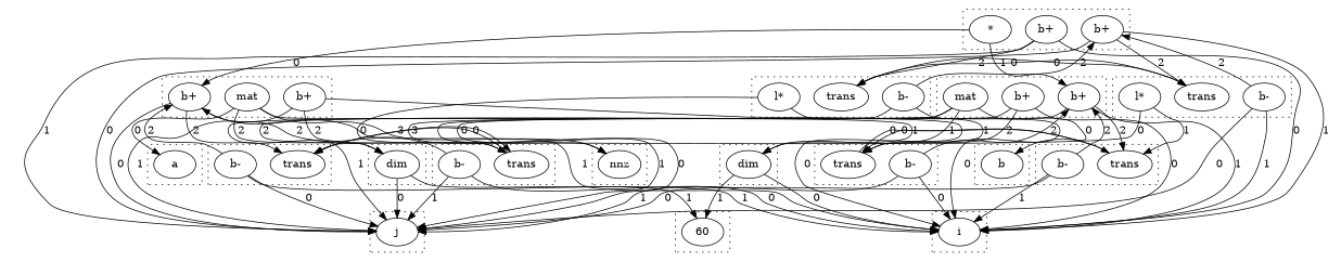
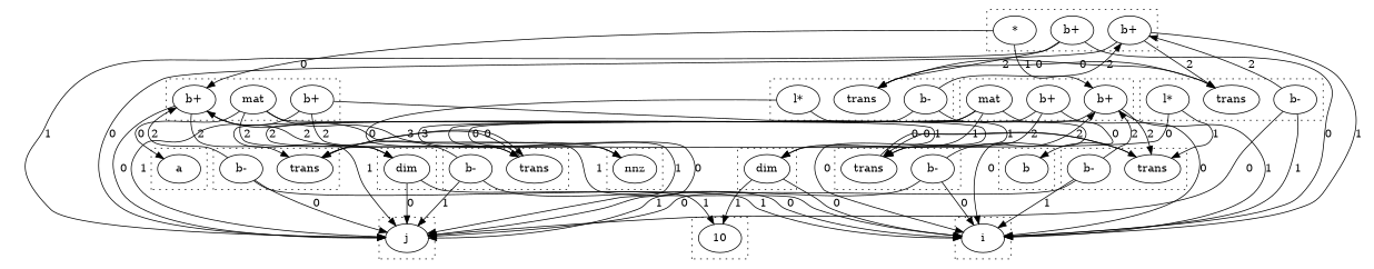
  digraph {
    compound=true
    n1 [label=j]
    n2 [label=i]
    n3 [label=a]
-   n4 [label=60]
+   n4 [label=10]
    n5 [label=dim]
    n6 [label=dim]
    n7 [label=nnz]
    n8 [label="b+"]
    n9 [label=mat]
    n10 [label="b+"]
    n11 [label=b]
    n12 [label="b+"]
    n13 [label=mat]
    n14 [label="b+"]
    n15 [label="b+"]
    n16 [label="*"]
    n17 [label="b+"]
    n18 [label=trans]
    n19 [label="b-"]
    n20 [label="l*"]
    n21 [label=trans]
    n22 [label="b-"]
    n23 [label=trans]
    n24 [label="b-"]
    n25 [label=trans]
    n26 [label="b-"]
    n27 [label=trans]
    n28 [label="b-"]
    n29 [label=trans]
    n30 [label="b-"]
    n31 [label="l*"]
    subgraph cluster_1 {
      style=dotted
      n1
    }
    subgraph cluster_2 {
      style=dotted
      n2
    }
    subgraph cluster_3 {
      style=dotted
      n3
    }
    subgraph cluster_4 {
      style=dotted
      n4
    }
    subgraph cluster_5 {
      style=dotted
      n5
    }
    subgraph cluster_6 {
      style=dotted
      n6
    }
    subgraph cluster_7 {
      style=dotted
      n7
    }
    subgraph cluster_8 {
      style=dotted
      n8
      n9
      n10
    }
    subgraph cluster_9 {
      style=dotted
      n11
    }
    subgraph cluster_10 {
      style=dotted
      n12
      n13
      n14
    }
    subgraph cluster_11 {
      style=dotted
      n15
      n16
      n17
    }
    subgraph cluster_12 {
      style=dotted
      n18
      n19
      n20
    }
    subgraph cluster_13 {
      style=dotted
      n21
      n22
    }
    subgraph cluster_14 {
      style=dotted
      n23
      n24
    }
    subgraph cluster_15 {
      style=dotted
      n25
      n26
    }
    subgraph cluster_16 {
      style=dotted
      n27
      n28
    }
    subgraph cluster_17 {
      style=dotted
      n29
      n30
      n31
    }
    n5 -> n2 [label=0]
    n5 -> n4 [label=1]
    n6 -> n1 [label=0]
    n6 -> n4 [label=1]
    n8 -> n1 [label=0]
    n8 -> n2 [label=1]
    n8 -> n23 [label=2]
    n9 -> n3 [label=0]
    n9 -> n5 [label=1]
    n9 -> n6 [label=2]
    n9 -> n7 [label=3]
    n10 -> n1 [label=1]
    n10 -> n2 [label=0]
    n10 -> n21 [label=2]
    n12 -> n1 [label=0]
    n12 -> n2 [label=1]
    n12 -> n27 [label=2]
    n13 -> n5 [label=1]
    n13 -> n6 [label=2]
    n13 -> n7 [label=3]
    n13 -> n11 [label=0]
    n14 -> n1 [label=1]
    n14 -> n2 [label=0]
    n14 -> n25 [label=2]
    n15 -> n1 [label=0]
    n15 -> n2 [label=1]
    n15 -> n29 [label=2]
    n16 -> n8 [label=0]
    n16 -> n12 [label=1]
    n17 -> n1 [label=1]
    n17 -> n2 [label=0]
    n17 -> n18 [label=2]
    n18 -> n29 [label=0]
    n19 -> n1 [label=1]
    n19 -> n2 [label=0]
    n19 -> n15 [label=2]
    n20 -> n21 [label=0]
    n20 -> n25 [label=1]
    n21 -> n23 [label=0]
    n22 -> n1 [label=1]
    n22 -> n2 [label=0]
    n22 -> n8 [label=2]
    n23 -> n21 [label=0]
    n24 -> n1 [label=0]
    n24 -> n2 [label=1]
    n24 -> n8 [label=2]
    n25 -> n27 [label=0]
    n26 -> n1 [label=1]
    n26 -> n2 [label=0]
    n26 -> n12 [label=2]
    n27 -> n25 [label=0]
    n28 -> n1 [label=0]
    n28 -> n2 [label=1]
    n28 -> n12 [label=2]
    n29 -> n18 [label=0]
    n30 -> n1 [label=0]
    n30 -> n2 [label=1]
    n30 -> n15 [label=2]
    n31 -> n23 [label=0]
    n31 -> n27 [label=1]
  }
